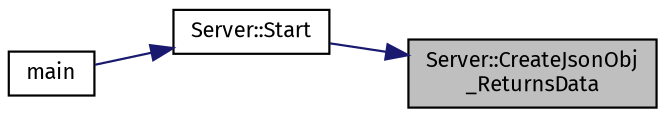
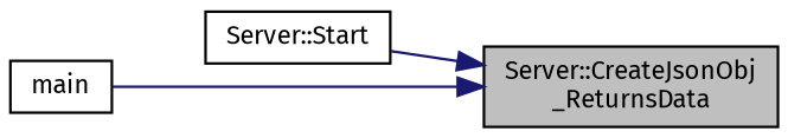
  digraph {
    fontname="Fira Sans"
    rankdir=RL
    node [color=black fillcolor=white fontname="Fira Sans" fontsize=10 shape=record style=filled]
    edge [color=midnightblue dir=back fontname="Fira Sans" fontsize=10 labelfontname=Helvetica labelfontsize=10 style=solid]
    n1 [fillcolor=grey75 fontcolor=black height=0.2 label="Server::CreateJsonObj\l_ReturnsData" width=0.4]
    n2 [height=0.2 label="Server::Start" width=0.4]
    n3 [height=0.2 label=main width=0.4]
    n1 -> n2
-   n2 -> n3
+   n1 -> n3
  }
